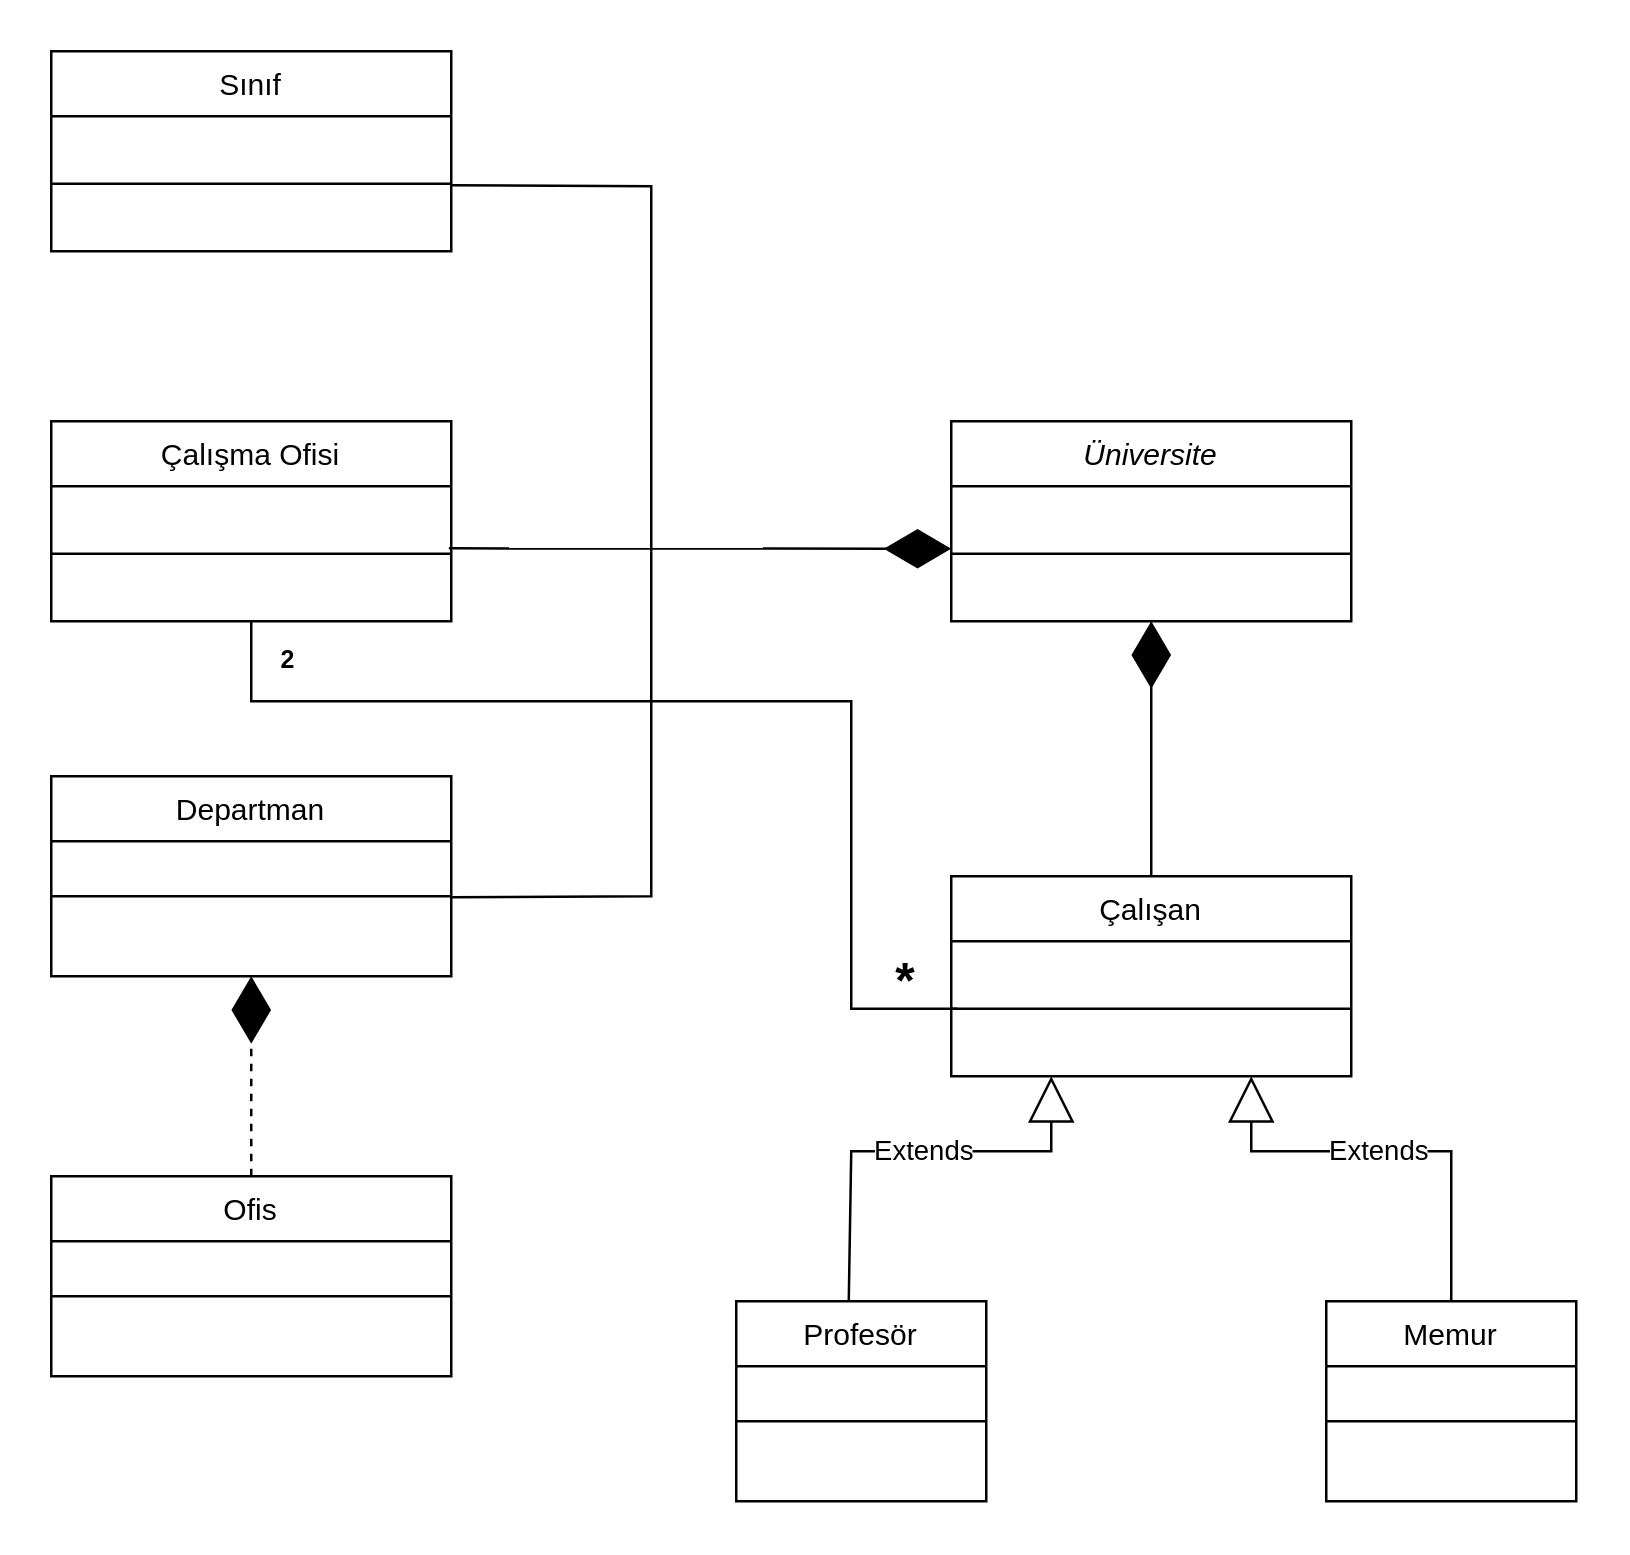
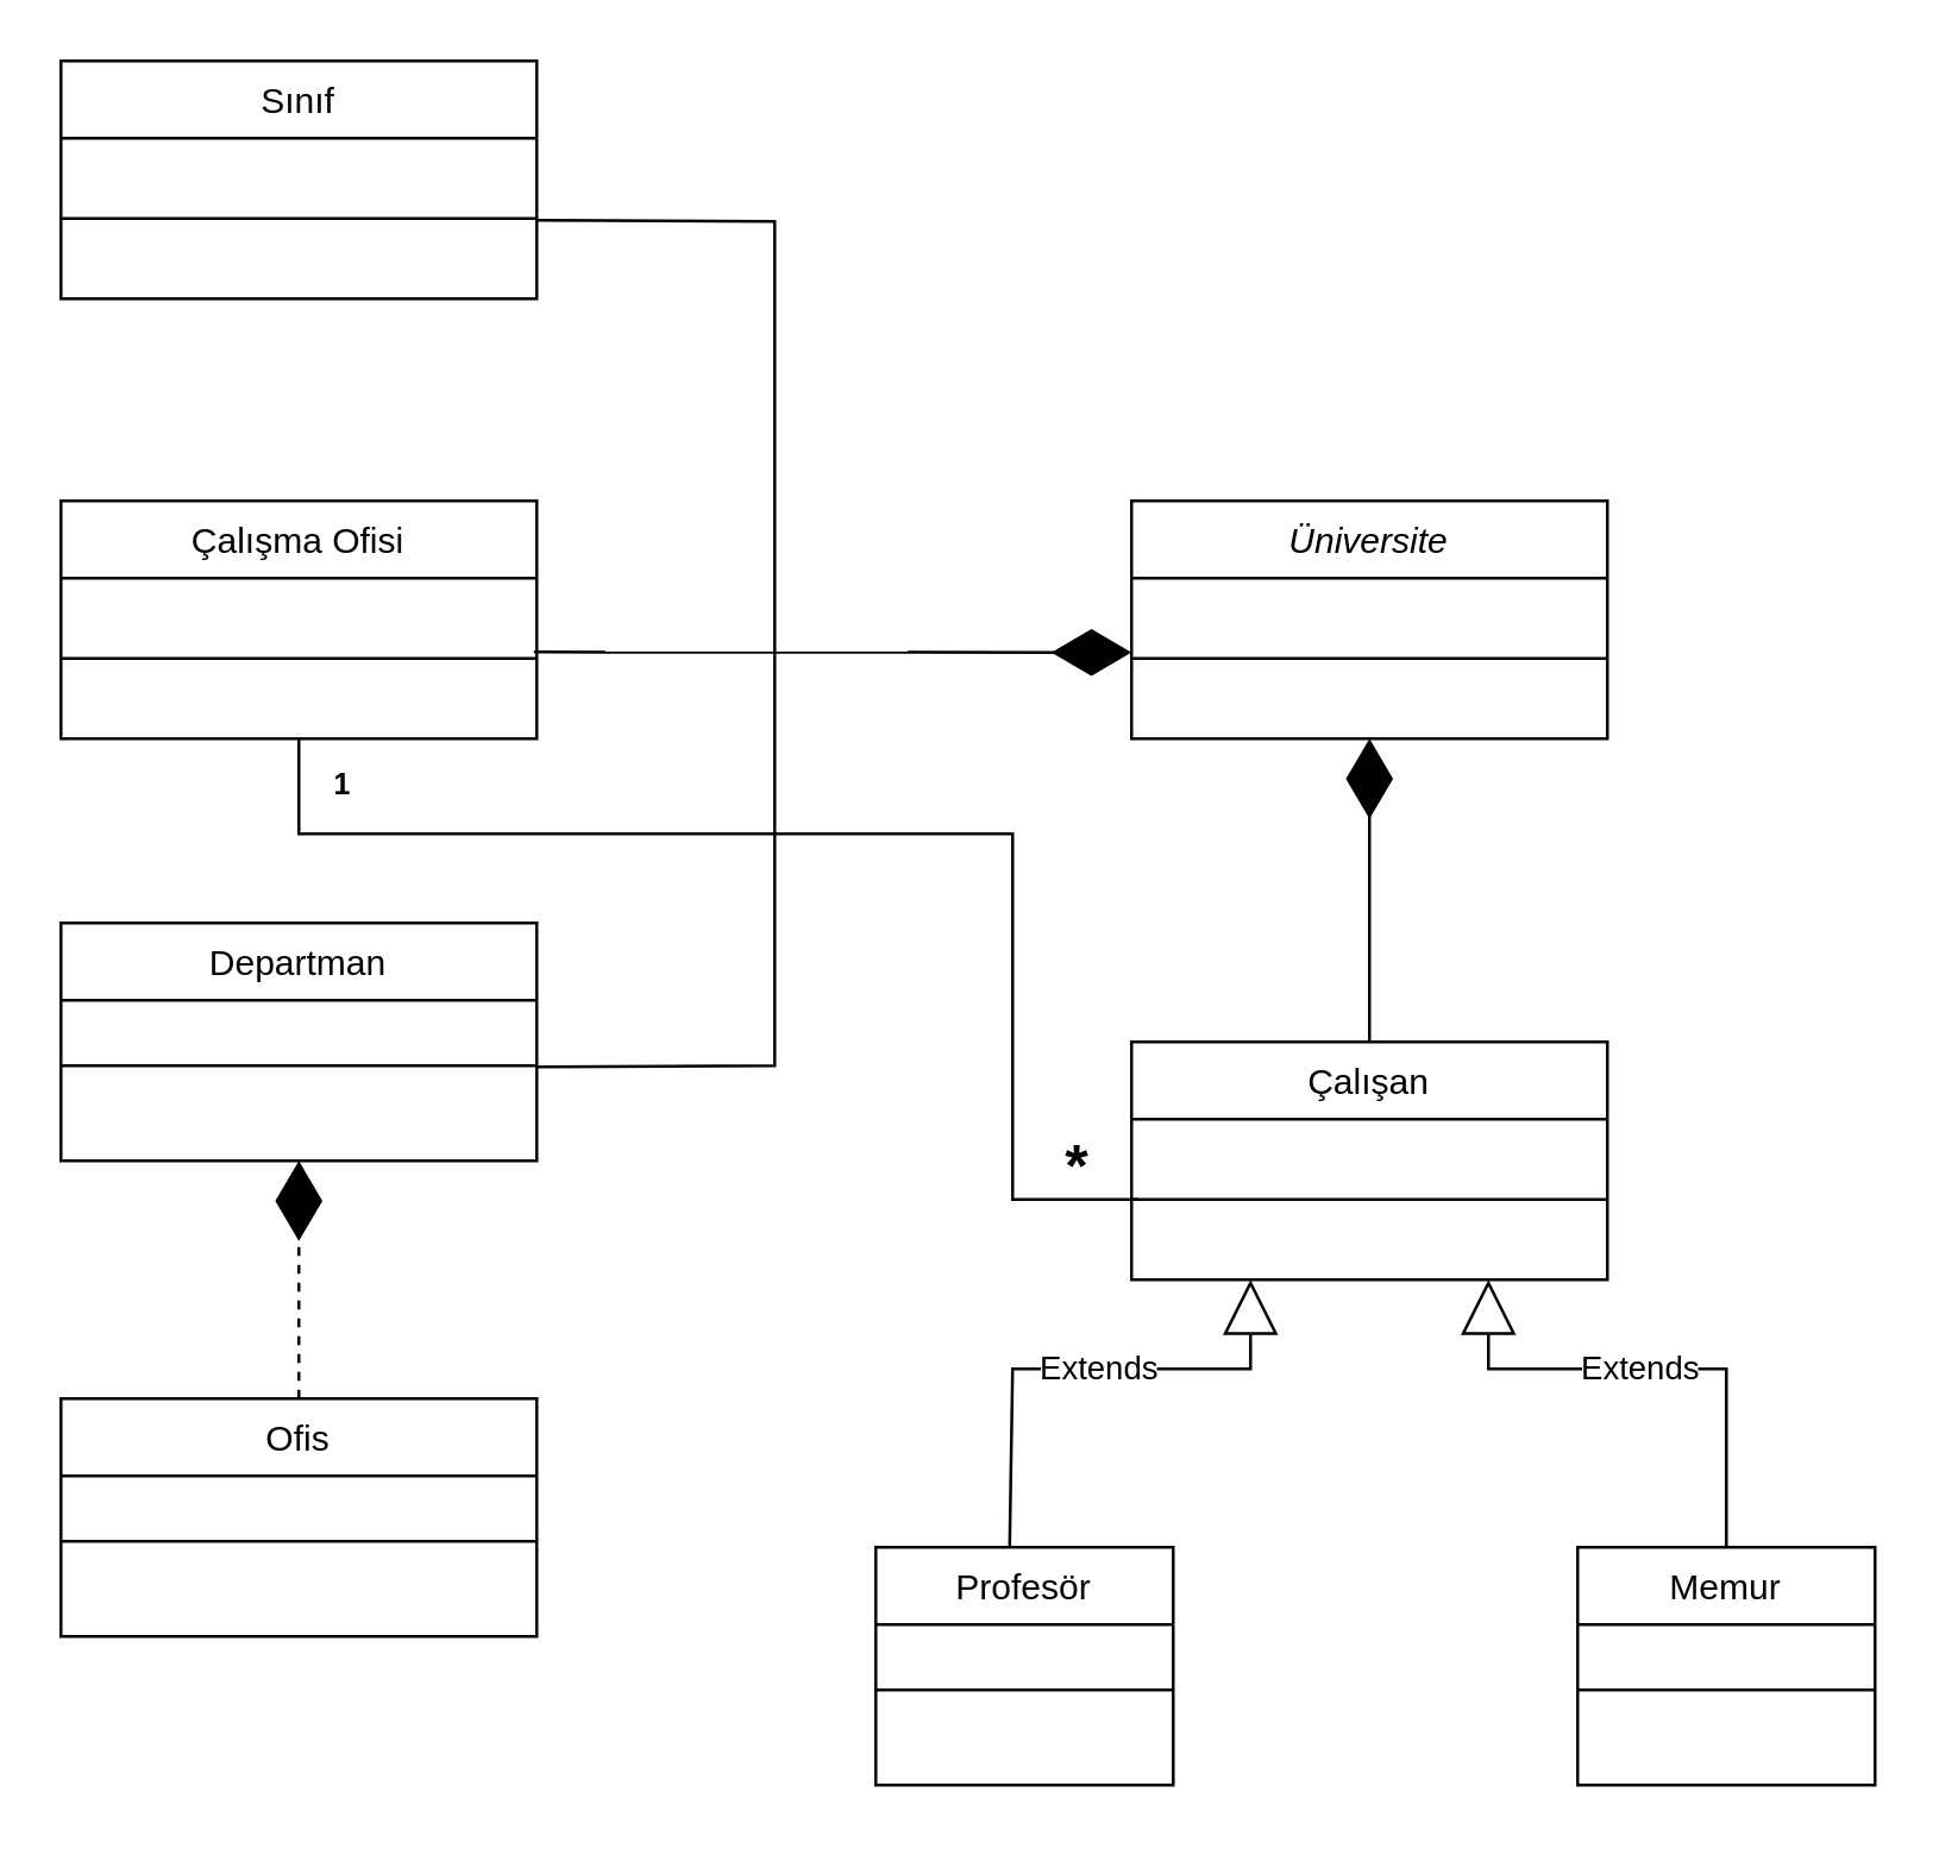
  <mxCell id="0" />
  <mxCell id="1" parent="0" />
  <mxCell id="2" value="Üniversite&#10;" style="swimlane;fontStyle=2;align=center;verticalAlign=top;childLayout=stackLayout;horizontal=1;startSize=26;horizontalStack=0;resizeParent=1;resizeLast=0;collapsible=1;marginBottom=0;rounded=0;shadow=0;strokeWidth=1;" parent="1" vertex="1"><mxGeometry x="380" y="168" width="160" height="80" as="geometry"><mxRectangle x="230" y="140" width="160" height="26" as="alternateBounds" /></mxGeometry></mxCell>
  <mxCell id="3" value="" style="line;html=1;strokeWidth=1;align=left;verticalAlign=middle;spacingTop=-1;spacingLeft=3;spacingRight=3;rotatable=0;labelPosition=right;points=[];portConstraint=eastwest;" parent="2" vertex="1"><mxGeometry y="26" width="160" height="54" as="geometry" /></mxCell>
  <mxCell id="4" value="Sınıf&#10;" style="swimlane;fontStyle=0;align=center;verticalAlign=top;childLayout=stackLayout;horizontal=1;startSize=26;horizontalStack=0;resizeParent=1;resizeLast=0;collapsible=1;marginBottom=0;rounded=0;shadow=0;strokeWidth=1;" parent="1" vertex="1"><mxGeometry x="20" y="20" width="160" height="80" as="geometry"><mxRectangle x="130" y="380" width="160" height="26" as="alternateBounds" /></mxGeometry></mxCell>
  <mxCell id="5" value="" style="line;html=1;strokeWidth=1;align=left;verticalAlign=middle;spacingTop=-1;spacingLeft=3;spacingRight=3;rotatable=0;labelPosition=right;points=[];portConstraint=eastwest;" parent="4" vertex="1"><mxGeometry y="26" width="160" height="54" as="geometry" /></mxCell>
  <mxCell id="6" value="Çalışma Ofisi&#10;" style="swimlane;fontStyle=0;align=center;verticalAlign=top;childLayout=stackLayout;horizontal=1;startSize=26;horizontalStack=0;resizeParent=1;resizeLast=0;collapsible=1;marginBottom=0;rounded=0;shadow=0;strokeWidth=1;" parent="1" vertex="1"><mxGeometry x="20" y="168" width="160" height="80" as="geometry"><mxRectangle x="340" y="380" width="170" height="26" as="alternateBounds" /></mxGeometry></mxCell>
  <mxCell id="7" value="" style="line;html=1;strokeWidth=1;align=left;verticalAlign=middle;spacingTop=-1;spacingLeft=3;spacingRight=3;rotatable=0;labelPosition=right;points=[];portConstraint=eastwest;" parent="6" vertex="1"><mxGeometry y="26" width="160" height="54" as="geometry" /></mxCell>
  <mxCell id="8" value="Departman&#10;" style="swimlane;fontStyle=0;align=center;verticalAlign=top;childLayout=stackLayout;horizontal=1;startSize=26;horizontalStack=0;resizeParent=1;resizeLast=0;collapsible=1;marginBottom=0;rounded=0;shadow=0;strokeWidth=1;" vertex="1" parent="1"><mxGeometry x="20" y="310" width="160" height="80" as="geometry"><mxRectangle x="340" y="380" width="170" height="26" as="alternateBounds" /></mxGeometry></mxCell>
  <mxCell id="9" value="" style="line;html=1;strokeWidth=1;align=left;verticalAlign=middle;spacingTop=-1;spacingLeft=3;spacingRight=3;rotatable=0;labelPosition=right;points=[];portConstraint=eastwest;" vertex="1" parent="8"><mxGeometry y="26" width="160" height="44" as="geometry" /></mxCell>
  <mxCell id="10" value="Ofis&#10;" style="swimlane;fontStyle=0;align=center;verticalAlign=top;childLayout=stackLayout;horizontal=1;startSize=26;horizontalStack=0;resizeParent=1;resizeLast=0;collapsible=1;marginBottom=0;rounded=0;shadow=0;strokeWidth=1;" vertex="1" parent="1"><mxGeometry x="20" y="470" width="160" height="80" as="geometry"><mxRectangle x="340" y="380" width="170" height="26" as="alternateBounds" /></mxGeometry></mxCell>
  <mxCell id="11" value="" style="line;html=1;strokeWidth=1;align=left;verticalAlign=middle;spacingTop=-1;spacingLeft=3;spacingRight=3;rotatable=0;labelPosition=right;points=[];portConstraint=eastwest;" vertex="1" parent="10"><mxGeometry y="26" width="160" height="44" as="geometry" /></mxCell>
  <mxCell id="12" value="" style="endArrow=none;html=1;rounded=0;exitX=1.001;exitY=0.511;exitDx=0;exitDy=0;exitPerimeter=0;" edge="1" parent="1" source="5"><mxGeometry width="50" height="50" relative="1" as="geometry"><mxPoint x="180" y="110" as="sourcePoint" /><mxPoint x="260" y="220" as="targetPoint" /><Array as="points"><mxPoint x="260" y="74" /></Array></mxGeometry></mxCell>
  <mxCell id="13" value="" style="endArrow=none;html=1;rounded=0;exitX=0.997;exitY=0.51;exitDx=0;exitDy=0;exitPerimeter=0;" edge="1" parent="1" source="9"><mxGeometry width="50" height="50" relative="1" as="geometry"><mxPoint x="260" y="310" as="sourcePoint" /><mxPoint x="260" y="220" as="targetPoint" /><Array as="points"><mxPoint x="260" y="358" /></Array></mxGeometry></mxCell>
  <mxCell id="14" value="" style="endArrow=diamondThin;endFill=1;endSize=24;html=1;rounded=0;entryX=0.5;entryY=1;entryDx=0;entryDy=0;exitX=0.5;exitY=0;exitDx=0;exitDy=0;dashed=1;" edge="1" parent="1" source="10" target="8"><mxGeometry width="160" relative="1" as="geometry"><mxPoint x="250" y="280" as="sourcePoint" /><mxPoint x="410" y="280" as="targetPoint" /></mxGeometry></mxCell>
  <mxCell id="15" value="" style="endArrow=diamondThin;endFill=1;endSize=24;html=1;rounded=0;exitX=0.994;exitY=0.46;exitDx=0;exitDy=0;exitPerimeter=0;entryX=0;entryY=0.463;entryDx=0;entryDy=0;entryPerimeter=0;" edge="1" parent="1" source="7" target="3"><mxGeometry width="160" relative="1" as="geometry"><mxPoint x="250" y="280" as="sourcePoint" /><mxPoint x="371" y="219" as="targetPoint" /></mxGeometry></mxCell>
  <mxCell id="16" value="Çalışan&#10;" style="swimlane;fontStyle=0;align=center;verticalAlign=top;childLayout=stackLayout;horizontal=1;startSize=26;horizontalStack=0;resizeParent=1;resizeLast=0;collapsible=1;marginBottom=0;rounded=0;shadow=0;strokeWidth=1;" vertex="1" parent="1"><mxGeometry x="380" y="350" width="160" height="80" as="geometry"><mxRectangle x="130" y="380" width="160" height="26" as="alternateBounds" /></mxGeometry></mxCell>
  <mxCell id="17" value="" style="line;html=1;strokeWidth=1;align=left;verticalAlign=middle;spacingTop=-1;spacingLeft=3;spacingRight=3;rotatable=0;labelPosition=right;points=[];portConstraint=eastwest;" vertex="1" parent="16"><mxGeometry y="26" width="160" height="54" as="geometry" /></mxCell>
  <mxCell id="18" value="" style="endArrow=diamondThin;endFill=1;endSize=24;html=1;rounded=0;exitX=0.5;exitY=0;exitDx=0;exitDy=0;entryX=0.5;entryY=1;entryDx=0;entryDy=0;" edge="1" parent="1" source="16" target="2"><mxGeometry width="160" relative="1" as="geometry"><mxPoint x="189.04" y="228.84" as="sourcePoint" /><mxPoint x="390" y="229.002" as="targetPoint" /></mxGeometry></mxCell>
  <mxCell id="19" value="Extends" style="endArrow=block;endSize=16;endFill=0;html=1;rounded=0;entryX=0.25;entryY=1;entryDx=0;entryDy=0;exitX=0.45;exitY=0.003;exitDx=0;exitDy=0;exitPerimeter=0;" edge="1" parent="1" source="23" target="16"><mxGeometry x="0.048" width="160" relative="1" as="geometry"><mxPoint x="340" y="510" as="sourcePoint" /><mxPoint x="420" y="565" as="targetPoint" /><Array as="points"><mxPoint x="340" y="460" /><mxPoint x="420" y="460" /></Array><mxPoint as="offset" /></mxGeometry></mxCell>
  <mxCell id="20" value="Memur&#10;" style="swimlane;fontStyle=0;align=center;verticalAlign=top;childLayout=stackLayout;horizontal=1;startSize=26;horizontalStack=0;resizeParent=1;resizeLast=0;collapsible=1;marginBottom=0;rounded=0;shadow=0;strokeWidth=1;" vertex="1" parent="1"><mxGeometry x="530" y="520" width="100" height="80" as="geometry"><mxRectangle x="340" y="380" width="170" height="26" as="alternateBounds" /></mxGeometry></mxCell>
  <mxCell id="21" value="" style="line;html=1;strokeWidth=1;align=left;verticalAlign=middle;spacingTop=-1;spacingLeft=3;spacingRight=3;rotatable=0;labelPosition=right;points=[];portConstraint=eastwest;" vertex="1" parent="20"><mxGeometry y="26" width="100" height="44" as="geometry" /></mxCell>
  <mxCell id="22" value="Extends" style="endArrow=block;endSize=16;endFill=0;html=1;rounded=0;entryX=0.75;entryY=1;entryDx=0;entryDy=0;exitX=0.5;exitY=0;exitDx=0;exitDy=0;" edge="1" parent="1" source="20" target="16"><mxGeometry x="0.048" width="160" relative="1" as="geometry"><mxPoint x="360" y="540" as="sourcePoint" /><mxPoint x="480" y="450" as="targetPoint" /><Array as="points"><mxPoint x="580" y="460" /><mxPoint x="500" y="460" /></Array><mxPoint as="offset" /></mxGeometry></mxCell>
  <mxCell id="23" value="Profesör&#10;" style="swimlane;fontStyle=0;align=center;verticalAlign=top;childLayout=stackLayout;horizontal=1;startSize=26;horizontalStack=0;resizeParent=1;resizeLast=0;collapsible=1;marginBottom=0;rounded=0;shadow=0;strokeWidth=1;" vertex="1" parent="1"><mxGeometry x="294" y="520" width="100" height="80" as="geometry"><mxRectangle x="340" y="380" width="170" height="26" as="alternateBounds" /></mxGeometry></mxCell>
  <mxCell id="24" value="" style="line;html=1;strokeWidth=1;align=left;verticalAlign=middle;spacingTop=-1;spacingLeft=3;spacingRight=3;rotatable=0;labelPosition=right;points=[];portConstraint=eastwest;" vertex="1" parent="23"><mxGeometry y="26" width="100" height="44" as="geometry" /></mxCell>
  <mxCell id="25" value="" style="endArrow=none;html=1;rounded=0;entryX=0.015;entryY=0.499;entryDx=0;entryDy=0;entryPerimeter=0;exitX=0.5;exitY=1;exitDx=0;exitDy=0;" edge="1" parent="1" source="6" target="17"><mxGeometry width="50" height="50" relative="1" as="geometry"><mxPoint x="180" y="469" as="sourcePoint" /><mxPoint x="350" y="420" as="targetPoint" /><Array as="points"><mxPoint x="100" y="280" /><mxPoint x="340" y="280" /><mxPoint x="340" y="330" /><mxPoint x="340" y="403" /></Array></mxGeometry></mxCell>
  <mxCell id="26" value="*" style="text;align=center;fontStyle=1;verticalAlign=middle;spacingLeft=3;spacingRight=3;strokeColor=none;rotatable=0;points=[[0,0.5],[1,0.5]];portConstraint=eastwest;strokeWidth=6;fontSize=20;" vertex="1" parent="1"><mxGeometry x="350" y="377" width="24" height="26" as="geometry" /></mxCell>
- <mxCell id="27" value="2" style="text;align=center;fontStyle=1;verticalAlign=middle;spacingLeft=3;spacingRight=3;strokeColor=none;rotatable=0;points=[[0,0.5],[1,0.5]];portConstraint=eastwest;fontSize=10;" vertex="1" parent="1"><mxGeometry x="100" y="250" width="30" height="26" as="geometry" /></mxCell>
+ <mxCell id="27" value="1" style="text;align=center;fontStyle=1;verticalAlign=middle;spacingLeft=3;spacingRight=3;strokeColor=none;rotatable=0;points=[[0,0.5],[1,0.5]];portConstraint=eastwest;fontSize=10;" vertex="1" parent="1"><mxGeometry x="100" y="250" width="30" height="26" as="geometry" /></mxCell>
